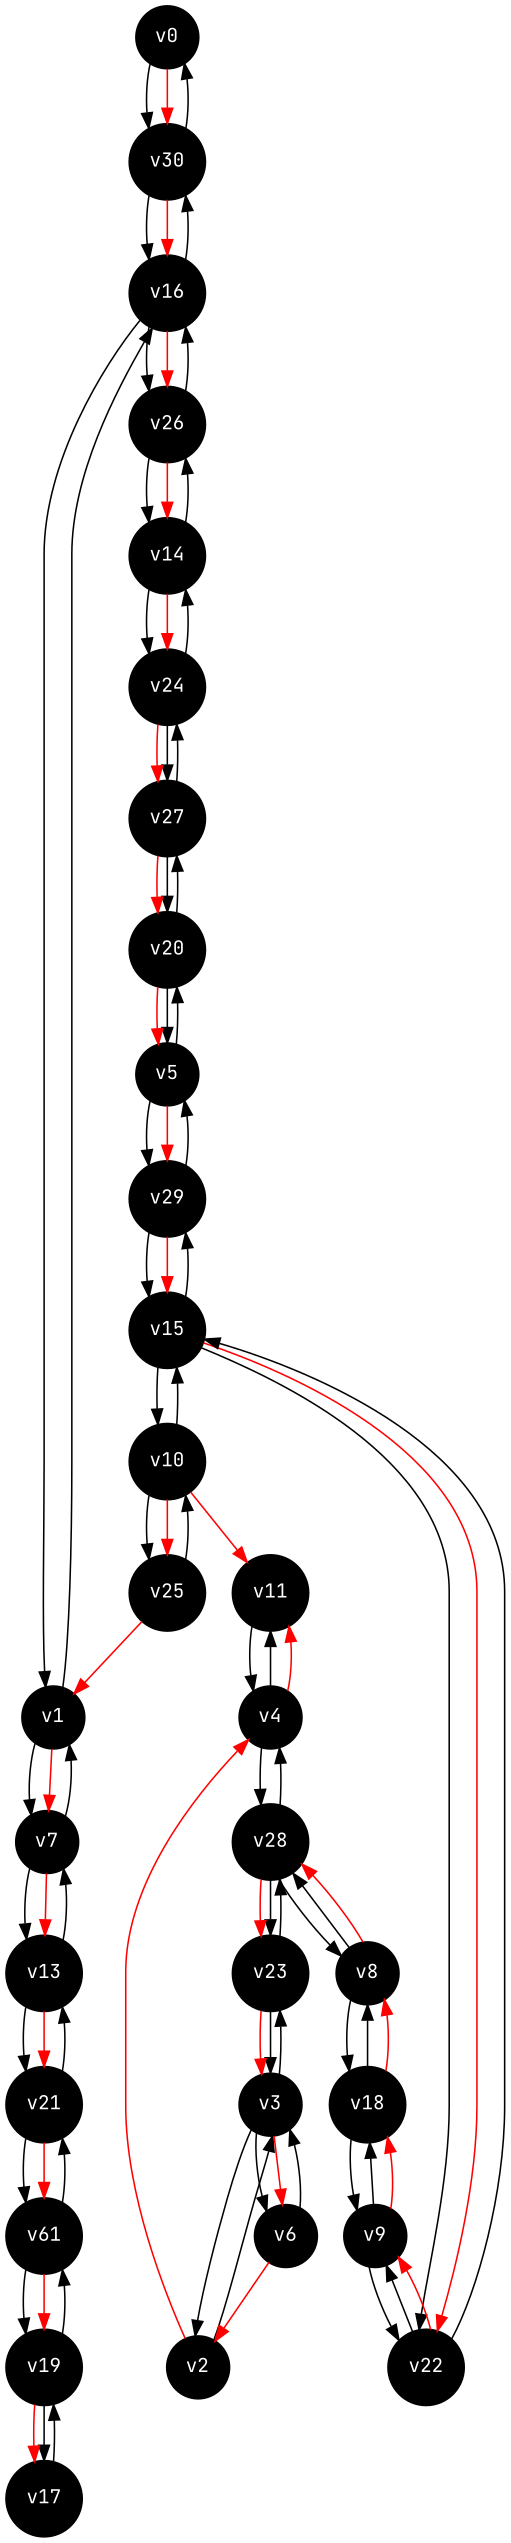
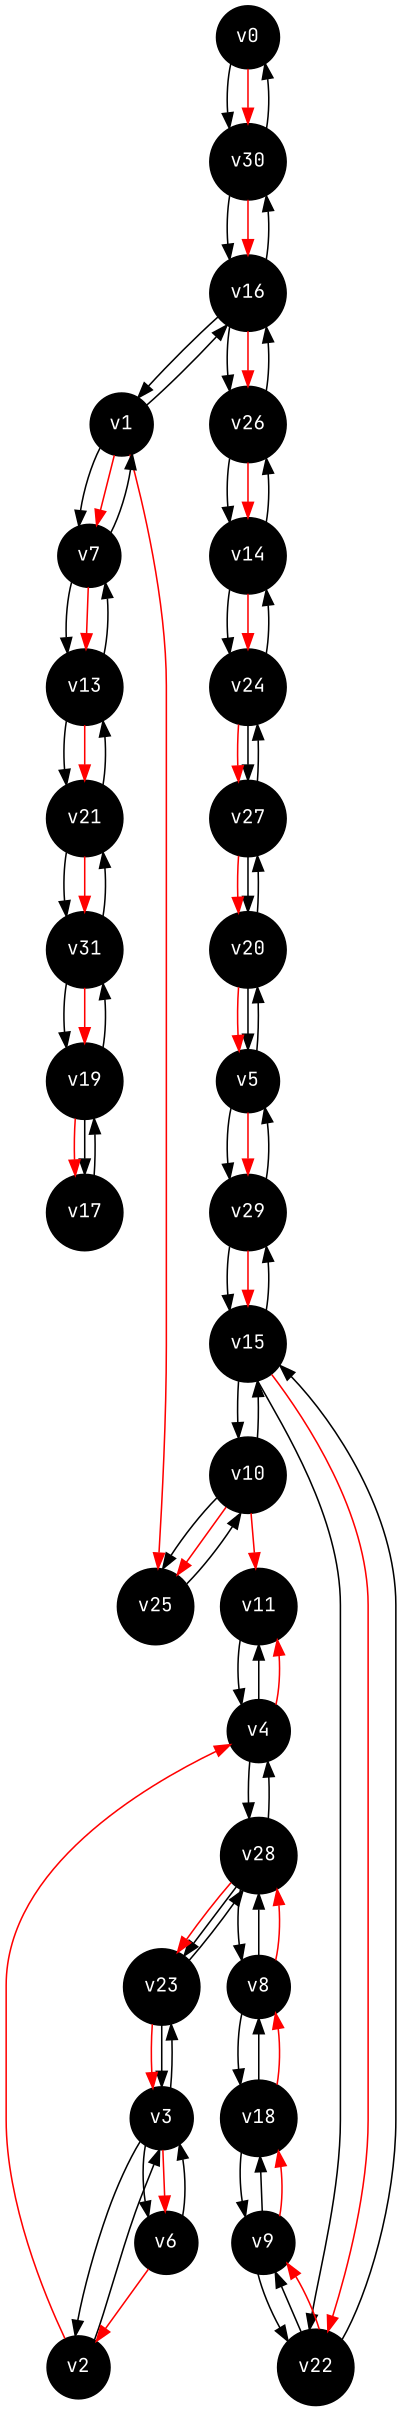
  digraph {
    fontname="JetBrains Mono"
    node [fillcolor=black fontcolor=white fontname="JetBrains Mono" fontsize=12.5 shape=circle style=filled]
    edge [fontname="JetBrains Mono"]
    v0
    v30
    v16
    v1
    v7
    v13
    v26
    v2
    v3
    v4
    v6
    v23
    v11
    v28
    v8
    v5
    v20
    v29
    v27
    v15
    v21
    v18
    v9
    v22
    v10
    v25
-   v31 [label=v61]
+   v31
    v14
    v24
    v17
    v19
    v0 -> v30
    v0 -> v30 [color=red]
    v30 -> v0
    v30 -> v16
    v30 -> v16 [color=red]
    v16 -> v30
    v16 -> v1
    v16 -> v26
    v16 -> v26 [color=red]
    v1 -> v16
    v1 -> v7
    v1 -> v7 [color=red]
    v7 -> v1
    v7 -> v13
    v7 -> v13 [color=red]
    v13 -> v7
    v13 -> v21
    v13 -> v21 [color=red]
    v26 -> v16
    v26 -> v14
    v26 -> v14 [color=red]
    v2 -> v3
    v2 -> v4 [color=red]
    v3 -> v2
    v3 -> v6
    v3 -> v6 [color=red]
    v3 -> v23
    v4 -> v11
    v4 -> v11 [color=red]
    v4 -> v28
    v6 -> v2 [color=red]
    v6 -> v3
    v23 -> v3
    v23 -> v3 [color=red]
    v23 -> v28
    v11 -> v4
    v28 -> v4
    v28 -> v23
    v28 -> v23 [color=red]
    v28 -> v8
    v8 -> v28
    v8 -> v28 [color=red]
    v8 -> v18
    v5 -> v20
    v5 -> v29
    v5 -> v29 [color=red]
    v20 -> v5
    v20 -> v5 [color=red]
    v20 -> v27
    v29 -> v5
    v29 -> v15
    v29 -> v15 [color=red]
    v27 -> v20
    v27 -> v20 [color=red]
    v27 -> v24
    v15 -> v29
    v15 -> v22
    v15 -> v22 [color=red]
    v15 -> v10
    v21 -> v13
    v21 -> v31
    v21 -> v31 [color=red]
    v18 -> v8
    v18 -> v8 [color=red]
    v18 -> v9
    v9 -> v18
    v9 -> v18 [color=red]
    v9 -> v22
    v22 -> v15
    v22 -> v9
    v22 -> v9 [color=red]
    v10 -> v11 [color=red]
    v10 -> v15
    v10 -> v25
    v10 -> v25 [color=red]
-   v25 -> v1 [color=red]
+   v1 -> v25 [color=red]
    v25 -> v10
    v31 -> v21
    v31 -> v19
    v31 -> v19 [color=red]
    v14 -> v26
    v14 -> v24
    v14 -> v24 [color=red]
    v24 -> v27
    v24 -> v27 [color=red]
    v24 -> v14
    v17 -> v19
    v19 -> v31
    v19 -> v17
    v19 -> v17 [color=red]
  }
